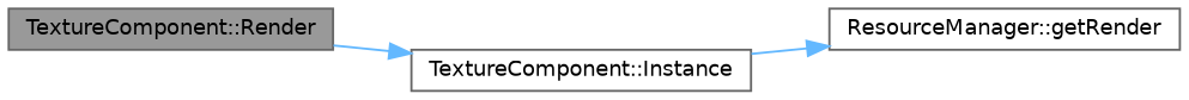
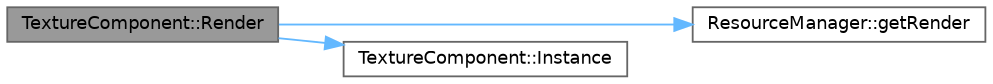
  digraph {
    rankdir=LR
    node [color=grey40 fillcolor=white fontname=Helvetica fontsize=10 shape=box style=filled]
    edge [color=steelblue1 fontname=Helvetica fontsize=10 labelfontname=Helvetica labelfontsize=10 style=solid]
    n1 [color=gray40 fillcolor=grey60 fontcolor=black height=0.2 label="TextureComponent::Render" width=0.4]
    n2 [height=0.2 label="ResourceManager::getRender" width=0.4]
    n3 [height=0.2 label="TextureComponent::Instance" width=0.4]
-   n3 -> n2
+   n1 -> n2
    n1 -> n3
  }
